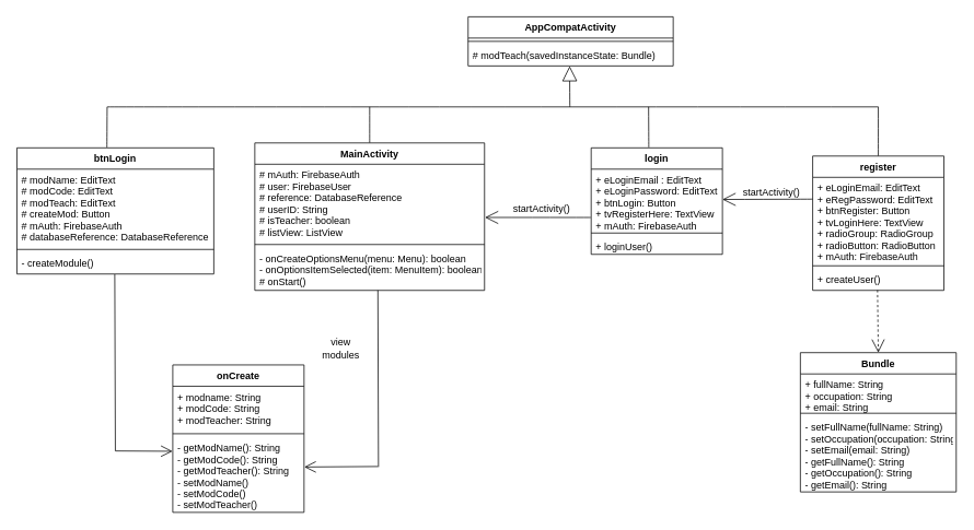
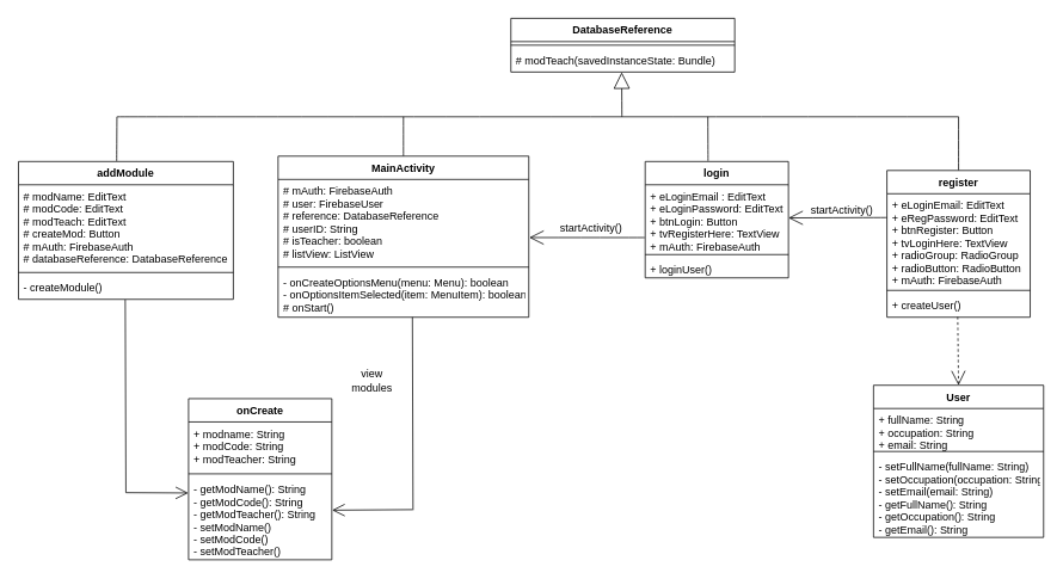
  <mxCell id="0" />
  <mxCell id="1" parent="0" />
- <mxCell id="2" value="btnLogin" style="swimlane;fontStyle=1;align=center;verticalAlign=top;childLayout=stackLayout;horizontal=1;startSize=26;horizontalStack=0;resizeParent=1;resizeParentMax=0;resizeLast=0;collapsible=1;marginBottom=0;hachureGap=4;" vertex="1" parent="1"><mxGeometry x="20" y="180" width="240" height="154" as="geometry" /></mxCell>
+ <mxCell id="2" value="addModule" style="swimlane;fontStyle=1;align=center;verticalAlign=top;childLayout=stackLayout;horizontal=1;startSize=26;horizontalStack=0;resizeParent=1;resizeParentMax=0;resizeLast=0;collapsible=1;marginBottom=0;hachureGap=4;" vertex="1" parent="1"><mxGeometry x="20" y="180" width="240" height="154" as="geometry" /></mxCell>
  <mxCell id="3" value="# modName: EditText&#10;# modCode: EditText&#10;# modTeach: EditText&#10;# createMod: Button&#10;# mAuth: FirebaseAuth&#10;# databaseReference: DatabaseReference&#10;" style="text;strokeColor=none;fillColor=none;align=left;verticalAlign=top;spacingLeft=4;spacingRight=4;overflow=hidden;rotatable=0;points=[[0,0.5],[1,0.5]];portConstraint=eastwest;hachureGap=4;" vertex="1" parent="2"><mxGeometry y="26" width="240" height="94" as="geometry" /></mxCell>
  <mxCell id="4" value="" style="line;strokeWidth=1;fillColor=none;align=left;verticalAlign=middle;spacingTop=-1;spacingLeft=3;spacingRight=3;rotatable=0;labelPosition=right;points=[];portConstraint=eastwest;hachureGap=4;" vertex="1" parent="2"><mxGeometry y="120" width="240" height="8" as="geometry" /></mxCell>
  <mxCell id="5" value="- createModule()" style="text;strokeColor=none;fillColor=none;align=left;verticalAlign=top;spacingLeft=4;spacingRight=4;overflow=hidden;rotatable=0;points=[[0,0.5],[1,0.5]];portConstraint=eastwest;hachureGap=4;" vertex="1" parent="2"><mxGeometry y="128" width="240" height="26" as="geometry" /></mxCell>
- <mxCell id="6" value="AppCompatActivity" style="swimlane;fontStyle=1;align=center;verticalAlign=top;childLayout=stackLayout;horizontal=1;startSize=26;horizontalStack=0;resizeParent=1;resizeParentMax=0;resizeLast=0;collapsible=1;marginBottom=0;hachureGap=4;" vertex="1" parent="1"><mxGeometry x="570" y="20" width="250" height="60" as="geometry" /></mxCell>
+ <mxCell id="6" value="DatabaseReference" style="swimlane;fontStyle=1;align=center;verticalAlign=top;childLayout=stackLayout;horizontal=1;startSize=26;horizontalStack=0;resizeParent=1;resizeParentMax=0;resizeLast=0;collapsible=1;marginBottom=0;hachureGap=4;" vertex="1" parent="1"><mxGeometry x="570" y="20" width="250" height="60" as="geometry" /></mxCell>
  <mxCell id="7" value="" style="line;strokeWidth=1;fillColor=none;align=left;verticalAlign=middle;spacingTop=-1;spacingLeft=3;spacingRight=3;rotatable=0;labelPosition=right;points=[];portConstraint=eastwest;hachureGap=4;" vertex="1" parent="6"><mxGeometry y="26" width="250" height="8" as="geometry" /></mxCell>
  <mxCell id="8" value="# modTeach(savedInstanceState: Bundle)" style="text;strokeColor=none;fillColor=none;align=left;verticalAlign=top;spacingLeft=4;spacingRight=4;overflow=hidden;rotatable=0;points=[[0,0.5],[1,0.5]];portConstraint=eastwest;hachureGap=4;" vertex="1" parent="6"><mxGeometry y="34" width="250" height="26" as="geometry" /></mxCell>
  <mxCell id="9" value="" style="endArrow=none;html=1;rounded=0;startSize=14;endSize=14;sourcePerimeterSpacing=8;targetPerimeterSpacing=8;curved=1;" edge="1" parent="1"><mxGeometry width="50" height="50" relative="1" as="geometry"><mxPoint x="130" y="130" as="sourcePoint" /><mxPoint x="1070" y="130" as="targetPoint" /></mxGeometry></mxCell>
  <mxCell id="10" value="" style="endArrow=none;html=1;rounded=0;startSize=14;endSize=14;sourcePerimeterSpacing=8;targetPerimeterSpacing=8;curved=1;exitX=0.457;exitY=-0.003;exitDx=0;exitDy=0;exitPerimeter=0;" edge="1" parent="1" source="2"><mxGeometry width="50" height="50" relative="1" as="geometry"><mxPoint x="370" y="170" as="sourcePoint" /><mxPoint x="130" y="130" as="targetPoint" /></mxGeometry></mxCell>
  <mxCell id="11" value="" style="endArrow=none;html=1;rounded=0;startSize=14;endSize=14;sourcePerimeterSpacing=8;targetPerimeterSpacing=8;curved=1;exitX=0.5;exitY=0;exitDx=0;exitDy=0;" edge="1" parent="1" source="28"><mxGeometry width="50" height="50" relative="1" as="geometry"><mxPoint x="1070" y="180" as="sourcePoint" /><mxPoint x="1070" y="130" as="targetPoint" /></mxGeometry></mxCell>
  <mxCell id="12" value="" style="endArrow=none;html=1;rounded=0;startSize=14;endSize=14;sourcePerimeterSpacing=8;targetPerimeterSpacing=8;curved=1;exitX=0.439;exitY=-0.005;exitDx=0;exitDy=0;exitPerimeter=0;" edge="1" parent="1" source="35"><mxGeometry width="50" height="50" relative="1" as="geometry"><mxPoint x="720.08" y="180" as="sourcePoint" /><mxPoint x="790" y="130" as="targetPoint" /></mxGeometry></mxCell>
  <mxCell id="13" value="" style="endArrow=none;html=1;rounded=0;startSize=14;endSize=14;sourcePerimeterSpacing=8;targetPerimeterSpacing=8;curved=1;exitX=0.5;exitY=0;exitDx=0;exitDy=0;" edge="1" parent="1" source="23"><mxGeometry width="50" height="50" relative="1" as="geometry"><mxPoint x="400" y="180" as="sourcePoint" /><mxPoint x="450" y="130" as="targetPoint" /></mxGeometry></mxCell>
  <mxCell id="14" value="" style="endArrow=block;endSize=16;endFill=0;html=1;rounded=0;sourcePerimeterSpacing=8;targetPerimeterSpacing=8;curved=1;entryX=0.495;entryY=1.008;entryDx=0;entryDy=0;entryPerimeter=0;" edge="1" parent="1" target="8"><mxGeometry width="160" relative="1" as="geometry"><mxPoint x="694" y="130" as="sourcePoint" /><mxPoint x="690" y="240" as="targetPoint" /></mxGeometry></mxCell>
  <mxCell id="15" value="onCreate" style="swimlane;fontStyle=1;align=center;verticalAlign=top;childLayout=stackLayout;horizontal=1;startSize=26;horizontalStack=0;resizeParent=1;resizeParentMax=0;resizeLast=0;collapsible=1;marginBottom=0;hachureGap=4;" vertex="1" parent="1"><mxGeometry x="210" y="445" width="160" height="180" as="geometry" /></mxCell>
  <mxCell id="16" value="+ modname: String&#10;+ modCode: String&#10;+ modTeacher: String" style="text;strokeColor=none;fillColor=none;align=left;verticalAlign=top;spacingLeft=4;spacingRight=4;overflow=hidden;rotatable=0;points=[[0,0.5],[1,0.5]];portConstraint=eastwest;hachureGap=4;" vertex="1" parent="15"><mxGeometry y="26" width="160" height="54" as="geometry" /></mxCell>
  <mxCell id="17" value="" style="line;strokeWidth=1;fillColor=none;align=left;verticalAlign=middle;spacingTop=-1;spacingLeft=3;spacingRight=3;rotatable=0;labelPosition=right;points=[];portConstraint=eastwest;hachureGap=4;" vertex="1" parent="15"><mxGeometry y="80" width="160" height="8" as="geometry" /></mxCell>
  <mxCell id="18" value="- getModName(): String&#10;- getModCode(): String&#10;- getModTeacher(): String&#10;- setModName()&#10;- setModCode()&#10;- setModTeacher()" style="text;strokeColor=none;fillColor=none;align=left;verticalAlign=top;spacingLeft=4;spacingRight=4;overflow=hidden;rotatable=0;points=[[0,0.5],[1,0.5]];portConstraint=eastwest;hachureGap=4;" vertex="1" parent="15"><mxGeometry y="88" width="160" height="92" as="geometry" /></mxCell>
- <mxCell id="19" value="Bundle" style="swimlane;fontStyle=1;align=center;verticalAlign=top;childLayout=stackLayout;horizontal=1;startSize=26;horizontalStack=0;resizeParent=1;resizeParentMax=0;resizeLast=0;collapsible=1;marginBottom=0;hachureGap=4;" vertex="1" parent="1"><mxGeometry x="975" y="430" width="190" height="170" as="geometry" /></mxCell>
+ <mxCell id="19" value="User" style="swimlane;fontStyle=1;align=center;verticalAlign=top;childLayout=stackLayout;horizontal=1;startSize=26;horizontalStack=0;resizeParent=1;resizeParentMax=0;resizeLast=0;collapsible=1;marginBottom=0;hachureGap=4;" vertex="1" parent="1"><mxGeometry x="975" y="430" width="190" height="170" as="geometry" /></mxCell>
  <mxCell id="20" value="+ fullName: String&#10;+ occupation: String&#10;+ email: String" style="text;strokeColor=none;fillColor=none;align=left;verticalAlign=top;spacingLeft=4;spacingRight=4;overflow=hidden;rotatable=0;points=[[0,0.5],[1,0.5]];portConstraint=eastwest;hachureGap=4;" vertex="1" parent="19"><mxGeometry y="26" width="190" height="44" as="geometry" /></mxCell>
  <mxCell id="21" value="" style="line;strokeWidth=1;fillColor=none;align=left;verticalAlign=middle;spacingTop=-1;spacingLeft=3;spacingRight=3;rotatable=0;labelPosition=right;points=[];portConstraint=eastwest;hachureGap=4;" vertex="1" parent="19"><mxGeometry y="70" width="190" height="8" as="geometry" /></mxCell>
  <mxCell id="22" value="- setFullName(fullName: String)&#10;- setOccupation(occupation: String)&#10;- setEmail(email: String)&#10;- getFullName(): String&#10;- getOccupation(): String&#10;- getEmail(): String" style="text;strokeColor=none;fillColor=none;align=left;verticalAlign=top;spacingLeft=4;spacingRight=4;overflow=hidden;rotatable=0;points=[[0,0.5],[1,0.5]];portConstraint=eastwest;hachureGap=4;" vertex="1" parent="19"><mxGeometry y="78" width="190" height="92" as="geometry" /></mxCell>
  <mxCell id="23" value="MainActivity" style="swimlane;fontStyle=1;align=center;verticalAlign=top;childLayout=stackLayout;horizontal=1;startSize=26;horizontalStack=0;resizeParent=1;resizeParentMax=0;resizeLast=0;collapsible=1;marginBottom=0;hachureGap=4;" vertex="1" parent="1"><mxGeometry x="310" y="174" width="280" height="180" as="geometry" /></mxCell>
  <mxCell id="24" value="# mAuth: FirebaseAuth&#10;# user: FirebaseUser&#10;# reference: DatabaseReference&#10;# userID: String&#10;# isTeacher: boolean&#10;# listView: ListView" style="text;strokeColor=none;fillColor=none;align=left;verticalAlign=top;spacingLeft=4;spacingRight=4;overflow=hidden;rotatable=0;points=[[0,0.5],[1,0.5]];portConstraint=eastwest;hachureGap=4;" vertex="1" parent="23"><mxGeometry y="26" width="280" height="94" as="geometry" /></mxCell>
  <mxCell id="25" value="" style="line;strokeWidth=1;fillColor=none;align=left;verticalAlign=middle;spacingTop=-1;spacingLeft=3;spacingRight=3;rotatable=0;labelPosition=right;points=[];portConstraint=eastwest;hachureGap=4;" vertex="1" parent="23"><mxGeometry y="120" width="280" height="8" as="geometry" /></mxCell>
  <mxCell id="26" value="- onCreateOptionsMenu(menu: Menu): boolean&#10;- onOptionsItemSelected(item: MenuItem): boolean&#10;# onStart()" style="text;strokeColor=none;fillColor=none;align=left;verticalAlign=top;spacingLeft=4;spacingRight=4;overflow=hidden;rotatable=0;points=[[0,0.5],[1,0.5]];portConstraint=eastwest;hachureGap=4;" vertex="1" parent="23"><mxGeometry y="128" width="280" height="52" as="geometry" /></mxCell>
  <mxCell id="27" style="edgeStyle=none;curved=1;rounded=0;orthogonalLoop=1;jettySize=auto;html=1;entryX=0.5;entryY=0;entryDx=0;entryDy=0;endArrow=open;startSize=14;endSize=14;sourcePerimeterSpacing=8;targetPerimeterSpacing=8;exitX=0.494;exitY=0.992;exitDx=0;exitDy=0;exitPerimeter=0;dashed=1;" edge="1" parent="1" source="31" target="19"><mxGeometry relative="1" as="geometry" /></mxCell>
  <mxCell id="28" value="register" style="swimlane;fontStyle=1;align=center;verticalAlign=top;childLayout=stackLayout;horizontal=1;startSize=26;horizontalStack=0;resizeParent=1;resizeParentMax=0;resizeLast=0;collapsible=1;marginBottom=0;" vertex="1" parent="1"><mxGeometry x="990" y="190" width="160" height="164" as="geometry" /></mxCell>
  <mxCell id="29" value="+ eLoginEmail: EditText&#10;+ eRegPassword: EditText&#10;+ btnRegister: Button&#10;+ tvLoginHere: TextView&#10;+ radioGroup: RadioGroup&#10;+ radioButton: RadioButton&#10;+ mAuth: FirebaseAuth" style="text;strokeColor=none;fillColor=none;align=left;verticalAlign=top;spacingLeft=4;spacingRight=4;overflow=hidden;rotatable=0;points=[[0,0.5],[1,0.5]];portConstraint=eastwest;" vertex="1" parent="28"><mxGeometry y="26" width="160" height="104" as="geometry" /></mxCell>
  <mxCell id="30" value="" style="line;strokeWidth=1;fillColor=none;align=left;verticalAlign=middle;spacingTop=-1;spacingLeft=3;spacingRight=3;rotatable=0;labelPosition=right;points=[];portConstraint=eastwest;" vertex="1" parent="28"><mxGeometry y="130" width="160" height="8" as="geometry" /></mxCell>
  <mxCell id="31" value="+ createUser()" style="text;strokeColor=none;fillColor=none;align=left;verticalAlign=top;spacingLeft=4;spacingRight=4;overflow=hidden;rotatable=0;points=[[0,0.5],[1,0.5]];portConstraint=eastwest;" vertex="1" parent="28"><mxGeometry y="138" width="160" height="26" as="geometry" /></mxCell>
  <mxCell id="32" value="" style="group" connectable="0" vertex="1" parent="1"><mxGeometry x="870.16" y="220" width="119.84" height="30" as="geometry" /></mxCell>
  <mxCell id="33" value="" style="edgeStyle=none;orthogonalLoop=1;jettySize=auto;html=1;rounded=0;endArrow=open;startSize=14;endSize=14;sourcePerimeterSpacing=8;targetPerimeterSpacing=8;curved=1;exitX=-0.001;exitY=0.352;exitDx=0;exitDy=0;exitPerimeter=0;entryX=1;entryY=0.5;entryDx=0;entryDy=0;" edge="1" parent="32" target="36"><mxGeometry width="120" relative="1" as="geometry"><mxPoint x="119.84" y="22.608" as="sourcePoint" /><mxPoint x="-300.16" y="30" as="targetPoint" /><Array as="points" /></mxGeometry></mxCell>
  <mxCell id="34" value="startActivity()" style="text;html=1;strokeColor=none;fillColor=none;align=center;verticalAlign=middle;whiteSpace=wrap;rounded=0;hachureGap=4;" vertex="1" parent="32"><mxGeometry x="39.84" width="60" height="30" as="geometry" /></mxCell>
  <mxCell id="35" value="login" style="swimlane;fontStyle=1;align=center;verticalAlign=top;childLayout=stackLayout;horizontal=1;startSize=26;horizontalStack=0;resizeParent=1;resizeParentMax=0;resizeLast=0;collapsible=1;marginBottom=0;" vertex="1" parent="1"><mxGeometry x="720" y="180" width="160" height="130" as="geometry" /></mxCell>
  <mxCell id="36" value="+ eLoginEmail : EditText&#10;+ eLoginPassword: EditText&#10;+ btnLogin: Button&#10;+ tvRegisterHere: TextView&#10;+ mAuth: FirebaseAuth" style="text;strokeColor=none;fillColor=none;align=left;verticalAlign=top;spacingLeft=4;spacingRight=4;overflow=hidden;rotatable=0;points=[[0,0.5],[1,0.5]];portConstraint=eastwest;" vertex="1" parent="35"><mxGeometry y="26" width="160" height="74" as="geometry" /></mxCell>
  <mxCell id="37" value="" style="line;strokeWidth=1;fillColor=none;align=left;verticalAlign=middle;spacingTop=-1;spacingLeft=3;spacingRight=3;rotatable=0;labelPosition=right;points=[];portConstraint=eastwest;" vertex="1" parent="35"><mxGeometry y="100" width="160" height="8" as="geometry" /></mxCell>
  <mxCell id="38" value="+ loginUser()" style="text;strokeColor=none;fillColor=none;align=left;verticalAlign=top;spacingLeft=4;spacingRight=4;overflow=hidden;rotatable=0;points=[[0,0.5],[1,0.5]];portConstraint=eastwest;" vertex="1" parent="35"><mxGeometry y="108" width="160" height="22" as="geometry" /></mxCell>
  <mxCell id="39" value="" style="group" connectable="0" vertex="1" parent="1"><mxGeometry x="590" y="240" width="119.84" height="30" as="geometry" /></mxCell>
  <mxCell id="40" value="startActivity()" style="text;html=1;strokeColor=none;fillColor=none;align=center;verticalAlign=middle;whiteSpace=wrap;rounded=0;hachureGap=4;" vertex="1" parent="39"><mxGeometry x="39.84" width="60" height="30" as="geometry" /></mxCell>
  <mxCell id="41" value="" style="edgeStyle=none;orthogonalLoop=1;jettySize=auto;html=1;rounded=0;endArrow=open;startSize=14;endSize=14;sourcePerimeterSpacing=8;targetPerimeterSpacing=8;curved=1;exitX=-0.004;exitY=0.797;exitDx=0;exitDy=0;exitPerimeter=0;entryX=1.002;entryY=0.691;entryDx=0;entryDy=0;entryPerimeter=0;" edge="1" parent="1" source="36" target="24"><mxGeometry width="120" relative="1" as="geometry"><mxPoint x="749.84" y="262.608" as="sourcePoint" /><mxPoint x="590" y="240" as="targetPoint" /><Array as="points" /></mxGeometry></mxCell>
  <mxCell id="42" value="" style="endArrow=open;endFill=1;endSize=12;html=1;rounded=0;entryX=-0.002;entryY=0.189;entryDx=0;entryDy=0;entryPerimeter=0;" edge="1" parent="1" target="18"><mxGeometry width="160" relative="1" as="geometry"><mxPoint x="140" y="550" as="sourcePoint" /><mxPoint x="120" y="340" as="targetPoint" /></mxGeometry></mxCell>
  <mxCell id="43" value="" style="endArrow=none;html=1;rounded=0;exitX=0.497;exitY=1.015;exitDx=0;exitDy=0;exitPerimeter=0;" edge="1" parent="1" source="5"><mxGeometry width="50" height="50" relative="1" as="geometry"><mxPoint x="140" y="350" as="sourcePoint" /><mxPoint x="140" y="550" as="targetPoint" /></mxGeometry></mxCell>
  <mxCell id="44" value="" style="endArrow=none;html=1;rounded=0;exitX=0.497;exitY=1.015;exitDx=0;exitDy=0;exitPerimeter=0;" edge="1" parent="1"><mxGeometry width="50" height="50" relative="1" as="geometry"><mxPoint x="460" y="354" as="sourcePoint" /><mxPoint x="460.72" y="569.61" as="targetPoint" /></mxGeometry></mxCell>
  <mxCell id="45" value="" style="endArrow=open;endFill=1;endSize=12;html=1;rounded=0;entryX=1.002;entryY=0.398;entryDx=0;entryDy=0;entryPerimeter=0;" edge="1" parent="1" target="18"><mxGeometry width="160" relative="1" as="geometry"><mxPoint x="460" y="569" as="sourcePoint" /><mxPoint x="440" y="400" as="targetPoint" /></mxGeometry></mxCell>
  <mxCell id="46" value="view modules" style="text;html=1;strokeColor=none;fillColor=none;align=center;verticalAlign=middle;whiteSpace=wrap;rounded=0;" vertex="1" parent="1"><mxGeometry x="385" y="410" width="60" height="30" as="geometry" /></mxCell>
